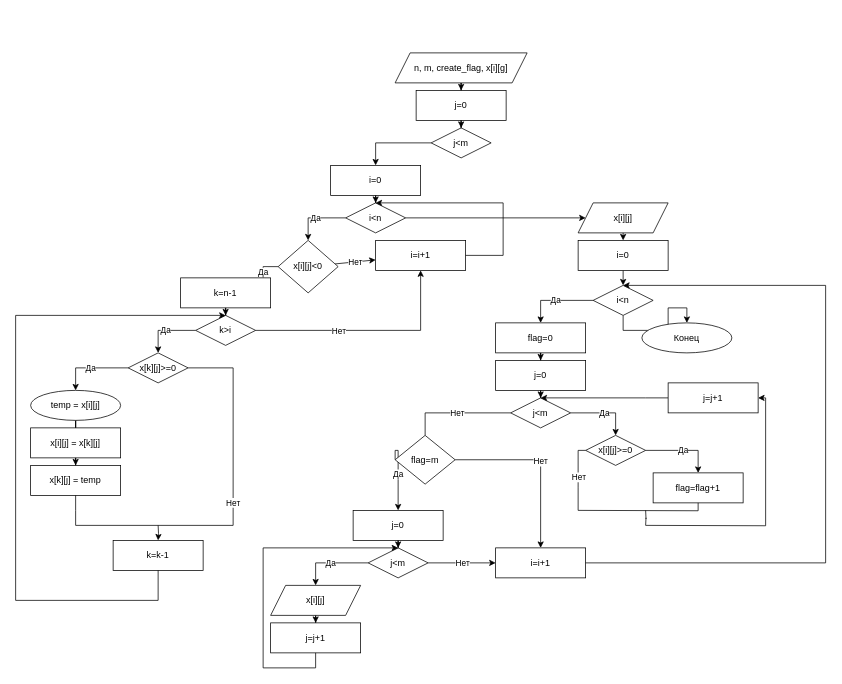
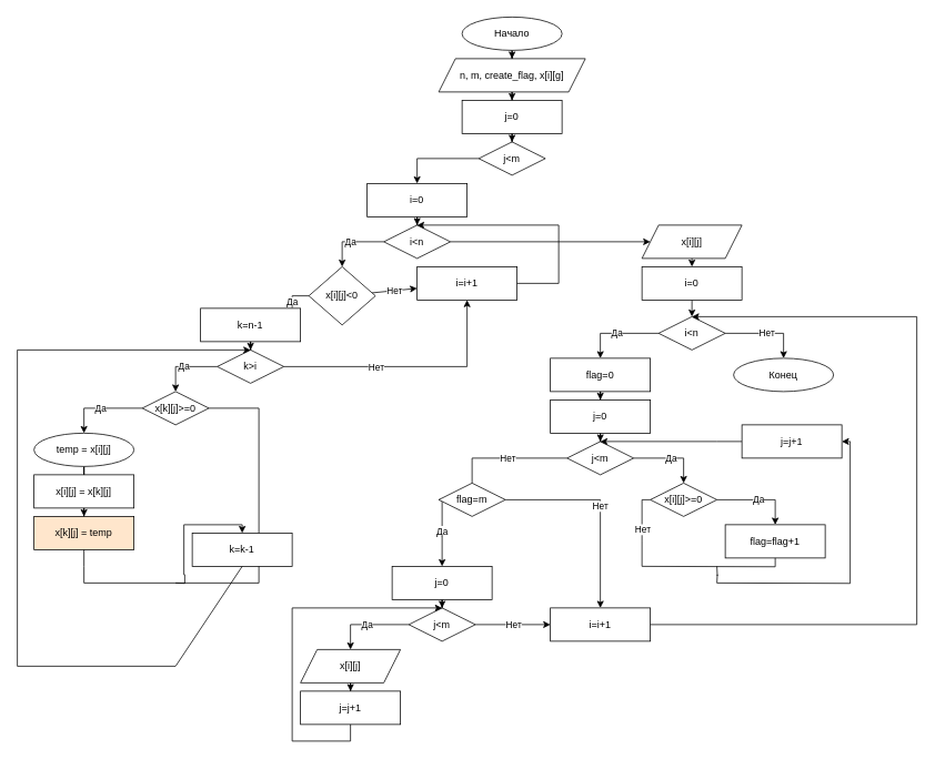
  <mxCell id="0" />
  <mxCell id="1" parent="0" />
+ <mxCell id="2" value="" style="edgeStyle=orthogonalEdgeStyle;rounded=0;orthogonalLoop=1;jettySize=auto;html=1;" edge="1" parent="1" source="3" target="5"><mxGeometry relative="1" as="geometry" /></mxCell>
+ <mxCell id="3" value="Начало" style="ellipse;whiteSpace=wrap;html=1;" vertex="1" parent="1"><mxGeometry x="554" width="120" height="40" as="geometry" y="20" /></mxCell>
  <mxCell id="4" value="" style="edgeStyle=orthogonalEdgeStyle;rounded=0;orthogonalLoop=1;jettySize=auto;html=1;" edge="1" parent="1" source="5" target="7"><mxGeometry relative="1" as="geometry" /></mxCell>
  <mxCell id="5" value="n, m, create_flag, x[i][g]" style="shape=parallelogram;perimeter=parallelogramPerimeter;whiteSpace=wrap;html=1;fixedSize=1;" vertex="1" parent="1"><mxGeometry x="526" y="70" width="176" height="40" as="geometry" /></mxCell>
  <mxCell id="6" value="" style="edgeStyle=orthogonalEdgeStyle;rounded=0;orthogonalLoop=1;jettySize=auto;html=1;" edge="1" parent="1" source="7" target="9"><mxGeometry relative="1" as="geometry" /></mxCell>
  <mxCell id="7" value="j=0" style="whiteSpace=wrap;html=1;" vertex="1" parent="1"><mxGeometry x="554" y="120" width="120" height="40" as="geometry" /></mxCell>
  <mxCell id="8" value="" style="edgeStyle=orthogonalEdgeStyle;rounded=0;orthogonalLoop=1;jettySize=auto;html=1;" edge="1" parent="1" source="9" target="11"><mxGeometry relative="1" as="geometry" /></mxCell>
  <mxCell id="9" value="j&amp;lt;m" style="rhombus;whiteSpace=wrap;html=1;" vertex="1" parent="1"><mxGeometry x="574" y="170" width="80" height="40" as="geometry" /></mxCell>
  <mxCell id="10" value="" style="edgeStyle=orthogonalEdgeStyle;rounded=0;orthogonalLoop=1;jettySize=auto;html=1;" edge="1" parent="1" source="11" target="13"><mxGeometry relative="1" as="geometry" /></mxCell>
  <mxCell id="11" value="i=0" style="whiteSpace=wrap;html=1;" vertex="1" parent="1"><mxGeometry x="440" y="220" width="120" height="40" as="geometry" /></mxCell>
  <mxCell id="12" value="Да" style="edgeStyle=orthogonalEdgeStyle;rounded=0;orthogonalLoop=1;jettySize=auto;html=1;" edge="1" parent="1" source="13" target="16"><mxGeometry relative="1" as="geometry" /></mxCell>
  <mxCell id="13" value="i&amp;lt;n" style="rhombus;whiteSpace=wrap;html=1;" vertex="1" parent="1"><mxGeometry x="460" y="270" width="80" height="40" as="geometry" /></mxCell>
  <mxCell id="14" value="Да" style="edgeStyle=orthogonalEdgeStyle;rounded=0;orthogonalLoop=1;jettySize=auto;html=1;" edge="1" parent="1" source="16" target="18"><mxGeometry relative="1" as="geometry" /></mxCell>
  <mxCell id="15" value="Нет" style="edgeStyle=none;rounded=0;orthogonalLoop=1;jettySize=auto;html=1;endArrow=classic;endFill=1;" edge="1" parent="1" source="16" target="36"><mxGeometry relative="1" as="geometry" /></mxCell>
  <mxCell id="16" value="x[i][j]&amp;lt;0" style="rhombus;whiteSpace=wrap;html=1;" vertex="1" parent="1"><mxGeometry x="370" y="320" width="80" height="70" as="geometry" /></mxCell>
  <mxCell id="17" value="" style="edgeStyle=orthogonalEdgeStyle;rounded=0;orthogonalLoop=1;jettySize=auto;html=1;" edge="1" parent="1" source="18" target="20"><mxGeometry relative="1" as="geometry" /></mxCell>
  <mxCell id="18" value="k=n-1" style="whiteSpace=wrap;html=1;" vertex="1" parent="1"><mxGeometry x="240" y="370" width="120" height="40" as="geometry" /></mxCell>
  <mxCell id="19" value="Да" style="edgeStyle=orthogonalEdgeStyle;rounded=0;orthogonalLoop=1;jettySize=auto;html=1;" edge="1" parent="1" source="20" target="22"><mxGeometry relative="1" as="geometry" /></mxCell>
  <mxCell id="20" value="k&amp;gt;i" style="rhombus;whiteSpace=wrap;html=1;" vertex="1" parent="1"><mxGeometry x="260" y="420" width="80" height="40" as="geometry" /></mxCell>
  <mxCell id="21" value="Да" style="edgeStyle=orthogonalEdgeStyle;rounded=0;orthogonalLoop=1;jettySize=auto;html=1;" edge="1" parent="1" source="22" target="24"><mxGeometry relative="1" as="geometry" /></mxCell>
  <mxCell id="22" value="x[k][j]&amp;gt;=0" style="rhombus;whiteSpace=wrap;html=1;" vertex="1" parent="1"><mxGeometry x="170" y="470" width="80" height="40" as="geometry" /></mxCell>
  <mxCell id="23" value="" style="edgeStyle=orthogonalEdgeStyle;rounded=0;orthogonalLoop=1;jettySize=auto;html=1;endArrow=none;" edge="1" parent="1" source="24" target="26"><mxGeometry relative="1" as="geometry" /></mxCell>
  <mxCell id="24" value="temp = x[i][j]" style="ellipse;whiteSpace=wrap;html=1;" vertex="1" parent="1"><mxGeometry x="40" y="520" width="120" height="40" as="geometry" /></mxCell>
  <mxCell id="25" value="" style="edgeStyle=orthogonalEdgeStyle;rounded=0;orthogonalLoop=1;jettySize=auto;html=1;" edge="1" parent="1" source="26" target="27"><mxGeometry relative="1" as="geometry" /></mxCell>
  <mxCell id="26" value="x[i][j] = x[k][j]" style="whiteSpace=wrap;html=1;" vertex="1" parent="1"><mxGeometry x="40" y="570" width="120" height="40" as="geometry" /></mxCell>
- <mxCell id="27" value="x[k][j] = temp" style="whiteSpace=wrap;html=1;" vertex="1" parent="1"><mxGeometry x="40" y="620" width="120" height="40" as="geometry" /></mxCell>
+ <mxCell id="27" value="x[k][j] = temp" style="whiteSpace=wrap;html=1;fillColor=#ffe6cc;" vertex="1" parent="1"><mxGeometry x="40" y="620" width="120" height="40" as="geometry" /></mxCell>
  <mxCell id="28" value="Нет" style="endArrow=none;html=1;rounded=0;edgeStyle=orthogonalEdgeStyle;exitX=1;exitY=0.5;exitDx=0;exitDy=0;endFill=0;" edge="1" parent="1" source="22"><mxGeometry relative="1" as="geometry"><mxPoint x="270" y="500" as="sourcePoint" /><mxPoint x="100" y="700" as="targetPoint" /><Array as="points"><mxPoint x="310" y="490" /></Array></mxGeometry></mxCell>
  <mxCell id="29" value="" style="endArrow=none;html=1;rounded=0;edgeStyle=orthogonalEdgeStyle;exitX=0.5;exitY=1;exitDx=0;exitDy=0;endFill=0;" edge="1" parent="1" source="27"><mxGeometry relative="1" as="geometry"><mxPoint x="560" y="580" as="sourcePoint" /><mxPoint x="100" y="700" as="targetPoint" /></mxGeometry></mxCell>
  <mxCell id="30" value="" style="endArrow=classic;html=1;rounded=0;edgeStyle=orthogonalEdgeStyle;entryX=0.5;entryY=0;entryDx=0;entryDy=0;" edge="1" parent="1" target="31"><mxGeometry relative="1" as="geometry"><mxPoint x="210" y="700" as="sourcePoint" /><mxPoint x="210" y="720" as="targetPoint" /></mxGeometry></mxCell>
- <mxCell id="31" value="k=k-1" style="rounded=0;whiteSpace=wrap;html=1;" vertex="1" parent="1"><mxGeometry x="150" y="720" width="120" height="40" as="geometry" /></mxCell>
+ <mxCell id="31" value="k=k-1" style="rounded=0;whiteSpace=wrap;html=1;" vertex="1" parent="1"><mxGeometry x="230" y="640" width="120" height="40" as="geometry" /></mxCell>
  <mxCell id="32" value="" style="html=1;rounded=0;endArrow=none;endFill=0;entryX=0.5;entryY=1;entryDx=0;entryDy=0;" edge="1" parent="1" target="31"><mxGeometry width="100" relative="1" as="geometry"><mxPoint x="210" y="800" as="sourcePoint" /><mxPoint x="660" y="580" as="targetPoint" /></mxGeometry></mxCell>
  <mxCell id="33" value="" style="html=1;rounded=0;endArrow=none;endFill=0;" edge="1" parent="1"><mxGeometry width="100" relative="1" as="geometry"><mxPoint x="20" y="800" as="sourcePoint" /><mxPoint x="210" y="800" as="targetPoint" /></mxGeometry></mxCell>
  <mxCell id="34" value="" style="html=1;rounded=0;endArrow=none;endFill=0;" edge="1" parent="1"><mxGeometry width="100" relative="1" as="geometry"><mxPoint x="20" y="800" as="sourcePoint" /><mxPoint x="20" y="420" as="targetPoint" /></mxGeometry></mxCell>
  <mxCell id="35" value="" style="html=1;rounded=0;endArrow=classic;endFill=1;" edge="1" parent="1"><mxGeometry width="100" relative="1" as="geometry"><mxPoint x="20" y="420" as="sourcePoint" /><mxPoint x="300" y="420" as="targetPoint" /></mxGeometry></mxCell>
  <mxCell id="36" value="i=i+1" style="whiteSpace=wrap;html=1;" vertex="1" parent="1"><mxGeometry x="500" y="320" width="120" height="40" as="geometry" /></mxCell>
  <mxCell id="37" value="" style="endArrow=none;html=1;rounded=0;endFill=0;" edge="1" parent="1" source="20"><mxGeometry relative="1" as="geometry"><mxPoint x="400" y="470" as="sourcePoint" /><mxPoint x="560" y="440" as="targetPoint" /></mxGeometry></mxCell>
  <mxCell id="38" value="Нет" style="edgeLabel;resizable=0;html=1;align=center;verticalAlign=middle;" connectable="0" vertex="1" parent="37"><mxGeometry relative="1" as="geometry" /></mxCell>
  <mxCell id="39" value="" style="endArrow=classic;html=1;rounded=0;entryX=0.5;entryY=1;entryDx=0;entryDy=0;" edge="1" parent="1" target="36"><mxGeometry relative="1" as="geometry"><mxPoint x="560" y="440" as="sourcePoint" /><mxPoint x="750" y="570" as="targetPoint" /></mxGeometry></mxCell>
  <mxCell id="40" value="" style="endArrow=none;html=1;rounded=0;exitX=1;exitY=0.5;exitDx=0;exitDy=0;endFill=0;" edge="1" parent="1" source="36"><mxGeometry relative="1" as="geometry"><mxPoint x="790" y="340" as="sourcePoint" /><mxPoint x="670" y="340" as="targetPoint" /></mxGeometry></mxCell>
  <mxCell id="41" value="" style="endArrow=classic;html=1;rounded=0;entryX=0.5;entryY=0;entryDx=0;entryDy=0;" edge="1" parent="1" target="13"><mxGeometry relative="1" as="geometry"><mxPoint x="670" y="270" as="sourcePoint" /><mxPoint x="550" y="280" as="targetPoint" /></mxGeometry></mxCell>
  <mxCell id="42" value="" style="endArrow=none;html=1;rounded=0;endFill=0;" edge="1" parent="1"><mxGeometry relative="1" as="geometry"><mxPoint x="670" y="340" as="sourcePoint" /><mxPoint x="670" y="270" as="targetPoint" /></mxGeometry></mxCell>
  <mxCell id="43" value="" style="edgeStyle=none;rounded=0;orthogonalLoop=1;jettySize=auto;html=1;endArrow=classic;endFill=1;startArrow=none;" edge="1" parent="1" source="49" target="48"><mxGeometry relative="1" as="geometry" /></mxCell>
  <mxCell id="44" value="x[i][j]" style="shape=parallelogram;perimeter=parallelogramPerimeter;whiteSpace=wrap;html=1;fixedSize=1;" vertex="1" parent="1"><mxGeometry x="770" y="270" width="120" height="40" as="geometry" /></mxCell>
  <mxCell id="45" value="" style="endArrow=classic;html=1;rounded=0;exitX=1;exitY=0.5;exitDx=0;exitDy=0;entryX=0;entryY=0.5;entryDx=0;entryDy=0;" edge="1" parent="1" source="13" target="44"><mxGeometry relative="1" as="geometry"><mxPoint x="750" y="570" as="sourcePoint" /><mxPoint x="850" y="570" as="targetPoint" /></mxGeometry></mxCell>
  <mxCell id="46" value="Да" style="edgeStyle=orthogonalEdgeStyle;rounded=0;orthogonalLoop=1;jettySize=auto;html=1;endArrow=classic;endFill=1;" edge="1" parent="1" source="48" target="53"><mxGeometry relative="1" as="geometry" /></mxCell>
  <mxCell id="47" value="Нет" style="edgeStyle=orthogonalEdgeStyle;rounded=0;orthogonalLoop=1;jettySize=auto;html=1;startArrow=none;startFill=0;endArrow=classic;endFill=1;" edge="1" parent="1" source="48" target="80"><mxGeometry relative="1" as="geometry" /></mxCell>
  <mxCell id="48" value="i&amp;lt;n" style="rhombus;whiteSpace=wrap;html=1;" vertex="1" parent="1"><mxGeometry x="790" y="380" width="80" height="40" as="geometry" /></mxCell>
  <mxCell id="49" value="i=0" style="rounded=0;whiteSpace=wrap;html=1;" vertex="1" parent="1"><mxGeometry x="770" y="320" width="120" height="40" as="geometry" /></mxCell>
  <mxCell id="50" value="" style="edgeStyle=none;rounded=0;orthogonalLoop=1;jettySize=auto;html=1;endArrow=classic;endFill=1;" edge="1" parent="1" source="44" target="49"><mxGeometry relative="1" as="geometry"><mxPoint x="830" y="310" as="sourcePoint" /><mxPoint x="830" y="440" as="targetPoint" /></mxGeometry></mxCell>
  <mxCell id="51" value="" style="edgeStyle=orthogonalEdgeStyle;rounded=0;orthogonalLoop=1;jettySize=auto;html=1;endArrow=classic;endFill=1;startArrow=none;" edge="1" parent="1" source="56" target="55"><mxGeometry relative="1" as="geometry" /></mxCell>
  <mxCell id="52" value="" style="edgeStyle=orthogonalEdgeStyle;rounded=0;orthogonalLoop=1;jettySize=auto;html=1;endArrow=classic;endFill=1;" edge="1" parent="1" source="53" target="56"><mxGeometry relative="1" as="geometry" /></mxCell>
  <mxCell id="53" value="flag=0" style="whiteSpace=wrap;html=1;" vertex="1" parent="1"><mxGeometry x="660" y="430" width="120" height="40" as="geometry" /></mxCell>
  <mxCell id="54" value="Да" style="edgeStyle=orthogonalEdgeStyle;rounded=0;orthogonalLoop=1;jettySize=auto;html=1;endArrow=classic;endFill=1;" edge="1" parent="1" source="55" target="58"><mxGeometry relative="1" as="geometry" /></mxCell>
  <mxCell id="55" value="j&amp;lt;m" style="rhombus;whiteSpace=wrap;html=1;" vertex="1" parent="1"><mxGeometry x="680" y="530" width="80" height="40" as="geometry" /></mxCell>
  <mxCell id="56" value="j=0" style="rounded=0;whiteSpace=wrap;html=1;" vertex="1" parent="1"><mxGeometry x="660" y="480" width="120" height="40" as="geometry" /></mxCell>
  <mxCell id="57" value="Да" style="edgeStyle=orthogonalEdgeStyle;rounded=0;orthogonalLoop=1;jettySize=auto;html=1;endArrow=classic;endFill=1;" edge="1" parent="1" source="58" target="59"><mxGeometry relative="1" as="geometry" /></mxCell>
  <mxCell id="58" value="x[i][j]&amp;gt;=0" style="rhombus;whiteSpace=wrap;html=1;" vertex="1" parent="1"><mxGeometry x="780" y="580" width="80" height="40" as="geometry" /></mxCell>
  <mxCell id="59" value="flag=flag+1" style="whiteSpace=wrap;html=1;" vertex="1" parent="1"><mxGeometry x="870" y="630" width="120" height="40" as="geometry" /></mxCell>
  <mxCell id="60" value="" style="endArrow=none;html=1;rounded=0;edgeStyle=orthogonalEdgeStyle;exitX=0;exitY=0.5;exitDx=0;exitDy=0;endFill=0;" edge="1" parent="1" source="55" target="71"><mxGeometry relative="1" as="geometry"><mxPoint x="390" y="480" as="sourcePoint" /><mxPoint x="670" y="700" as="targetPoint" /></mxGeometry></mxCell>
  <mxCell id="61" value="Нет" style="edgeLabel;resizable=0;html=1;align=center;verticalAlign=middle;" connectable="0" vertex="1" parent="60"><mxGeometry relative="1" as="geometry" /></mxCell>
  <mxCell id="62" value="" style="endArrow=none;html=1;rounded=0;edgeStyle=orthogonalEdgeStyle;exitX=0;exitY=0.5;exitDx=0;exitDy=0;endFill=0;" edge="1" parent="1" source="58"><mxGeometry relative="1" as="geometry"><mxPoint x="390" y="480" as="sourcePoint" /><mxPoint x="770" y="680" as="targetPoint" /></mxGeometry></mxCell>
  <mxCell id="63" value="Нет" style="edgeLabel;resizable=0;html=1;align=center;verticalAlign=middle;" connectable="0" vertex="1" parent="62"><mxGeometry relative="1" as="geometry" /></mxCell>
  <mxCell id="64" value="" style="endArrow=none;html=1;rounded=0;edgeStyle=orthogonalEdgeStyle;entryX=0.5;entryY=1;entryDx=0;entryDy=0;endFill=0;" edge="1" parent="1" target="59"><mxGeometry relative="1" as="geometry"><mxPoint x="770" y="680" as="sourcePoint" /><mxPoint x="870" y="680" as="targetPoint" /></mxGeometry></mxCell>
  <mxCell id="65" value="" style="endArrow=classic;html=1;rounded=0;edgeStyle=orthogonalEdgeStyle;entryX=0.5;entryY=0;entryDx=0;entryDy=0;startArrow=none;" edge="1" parent="1" source="67" target="55"><mxGeometry relative="1" as="geometry"><mxPoint x="860" y="700" as="sourcePoint" /><mxPoint x="980" y="510" as="targetPoint" /><Array as="points"><mxPoint x="860" y="530" /><mxPoint x="860" y="530" /></Array></mxGeometry></mxCell>
  <mxCell id="66" value="" style="endArrow=none;html=1;rounded=0;edgeStyle=orthogonalEdgeStyle;endFill=0;" edge="1" parent="1"><mxGeometry relative="1" as="geometry"><mxPoint x="860" y="680" as="sourcePoint" /><mxPoint x="860" y="700" as="targetPoint" /></mxGeometry></mxCell>
  <mxCell id="67" value="j=j+1" style="rounded=0;whiteSpace=wrap;html=1;" vertex="1" parent="1"><mxGeometry x="890" y="510" width="120" height="40" as="geometry" /></mxCell>
  <mxCell id="68" value="" style="endArrow=classic;html=1;rounded=0;edgeStyle=orthogonalEdgeStyle;entryX=1;entryY=0.5;entryDx=0;entryDy=0;" edge="1" parent="1" target="67"><mxGeometry relative="1" as="geometry"><mxPoint x="860" y="700" as="sourcePoint" /><mxPoint x="960" y="700" as="targetPoint" /></mxGeometry></mxCell>
  <mxCell id="69" value="Да" style="edgeStyle=orthogonalEdgeStyle;rounded=0;orthogonalLoop=1;jettySize=auto;html=1;endArrow=classic;endFill=1;exitX=0;exitY=0.5;exitDx=0;exitDy=0;" edge="1" parent="1" source="71" target="73"><mxGeometry relative="1" as="geometry"><Array as="points"><mxPoint x="530" y="600" /></Array></mxGeometry></mxCell>
  <mxCell id="70" value="Нет" style="edgeStyle=orthogonalEdgeStyle;rounded=0;orthogonalLoop=1;jettySize=auto;html=1;startArrow=none;startFill=0;endArrow=classic;endFill=1;" edge="1" parent="1" source="71" target="81"><mxGeometry relative="1" as="geometry" /></mxCell>
- <mxCell id="71" value="flag=m" style="rhombus;whiteSpace=wrap;html=1;" vertex="1" parent="1"><mxGeometry x="526" y="580" width="80" height="65" as="geometry" /></mxCell>
+ <mxCell id="71" value="flag=m" style="rhombus;whiteSpace=wrap;html=1;" vertex="1" parent="1"><mxGeometry x="526" y="580" width="80" height="40" as="geometry" /></mxCell>
  <mxCell id="72" value="" style="edgeStyle=orthogonalEdgeStyle;rounded=0;orthogonalLoop=1;jettySize=auto;html=1;endArrow=classic;endFill=1;" edge="1" parent="1" source="73" target="75"><mxGeometry relative="1" as="geometry" /></mxCell>
  <mxCell id="73" value="j=0" style="whiteSpace=wrap;html=1;" vertex="1" parent="1"><mxGeometry x="470" y="680" width="120" height="40" as="geometry" /></mxCell>
  <mxCell id="74" value="Да" style="edgeStyle=orthogonalEdgeStyle;rounded=0;orthogonalLoop=1;jettySize=auto;html=1;endArrow=classic;endFill=1;" edge="1" parent="1" source="75" target="77"><mxGeometry relative="1" as="geometry" /></mxCell>
  <mxCell id="75" value="j&amp;lt;m" style="rhombus;whiteSpace=wrap;html=1;" vertex="1" parent="1"><mxGeometry x="490" y="730" width="80" height="40" as="geometry" /></mxCell>
  <mxCell id="76" value="" style="edgeStyle=orthogonalEdgeStyle;rounded=0;orthogonalLoop=1;jettySize=auto;html=1;endArrow=classic;endFill=1;" edge="1" parent="1" source="77" target="78"><mxGeometry relative="1" as="geometry" /></mxCell>
  <mxCell id="77" value="x[i][j]" style="shape=parallelogram;perimeter=parallelogramPerimeter;whiteSpace=wrap;html=1;fixedSize=1;" vertex="1" parent="1"><mxGeometry x="360" y="780" width="120" height="40" as="geometry" /></mxCell>
  <mxCell id="78" value="j=j+1" style="whiteSpace=wrap;html=1;" vertex="1" parent="1"><mxGeometry x="360" y="830" width="120" height="40" as="geometry" /></mxCell>
  <mxCell id="79" value="" style="endArrow=classic;html=1;rounded=0;edgeStyle=orthogonalEdgeStyle;entryX=0.5;entryY=0;entryDx=0;entryDy=0;exitX=0.5;exitY=1;exitDx=0;exitDy=0;" edge="1" parent="1" source="78" target="75"><mxGeometry relative="1" as="geometry"><mxPoint x="390" y="990" as="sourcePoint" /><mxPoint x="490" y="990" as="targetPoint" /><Array as="points"><mxPoint x="420" y="890" /><mxPoint x="350" y="890" /><mxPoint x="350" y="730" /></Array></mxGeometry></mxCell>
- <mxCell id="80" value="Конец" style="ellipse;whiteSpace=wrap;html=1;" vertex="1" parent="1"><mxGeometry x="855" y="430" width="120" height="40" as="geometry" /></mxCell>
+ <mxCell id="80" value="Конец" style="ellipse;whiteSpace=wrap;html=1;" vertex="1" parent="1"><mxGeometry x="880" y="430" width="120" height="40" as="geometry" /></mxCell>
  <mxCell id="81" value="i=i+1" style="whiteSpace=wrap;html=1;" vertex="1" parent="1"><mxGeometry x="660" y="730" width="120" height="40" as="geometry" /></mxCell>
  <mxCell id="82" value="" style="endArrow=classic;html=1;rounded=0;edgeStyle=orthogonalEdgeStyle;exitX=1;exitY=0.5;exitDx=0;exitDy=0;entryX=0;entryY=0.5;entryDx=0;entryDy=0;" edge="1" parent="1" source="75" target="81"><mxGeometry relative="1" as="geometry"><mxPoint x="580" y="850" as="sourcePoint" /><mxPoint x="630" y="750" as="targetPoint" /></mxGeometry></mxCell>
  <mxCell id="83" value="Нет" style="edgeLabel;resizable=0;html=1;align=center;verticalAlign=middle;" connectable="0" vertex="1" parent="82"><mxGeometry relative="1" as="geometry" /></mxCell>
  <mxCell id="84" value="" style="endArrow=classic;html=1;rounded=0;edgeStyle=orthogonalEdgeStyle;exitX=1;exitY=0.5;exitDx=0;exitDy=0;entryX=0.5;entryY=0;entryDx=0;entryDy=0;" edge="1" parent="1" source="81" target="48"><mxGeometry relative="1" as="geometry"><mxPoint x="950" y="790" as="sourcePoint" /><mxPoint x="1100" y="340" as="targetPoint" /><Array as="points"><mxPoint x="1100" y="750" /><mxPoint x="1100" y="380" /></Array></mxGeometry></mxCell>
